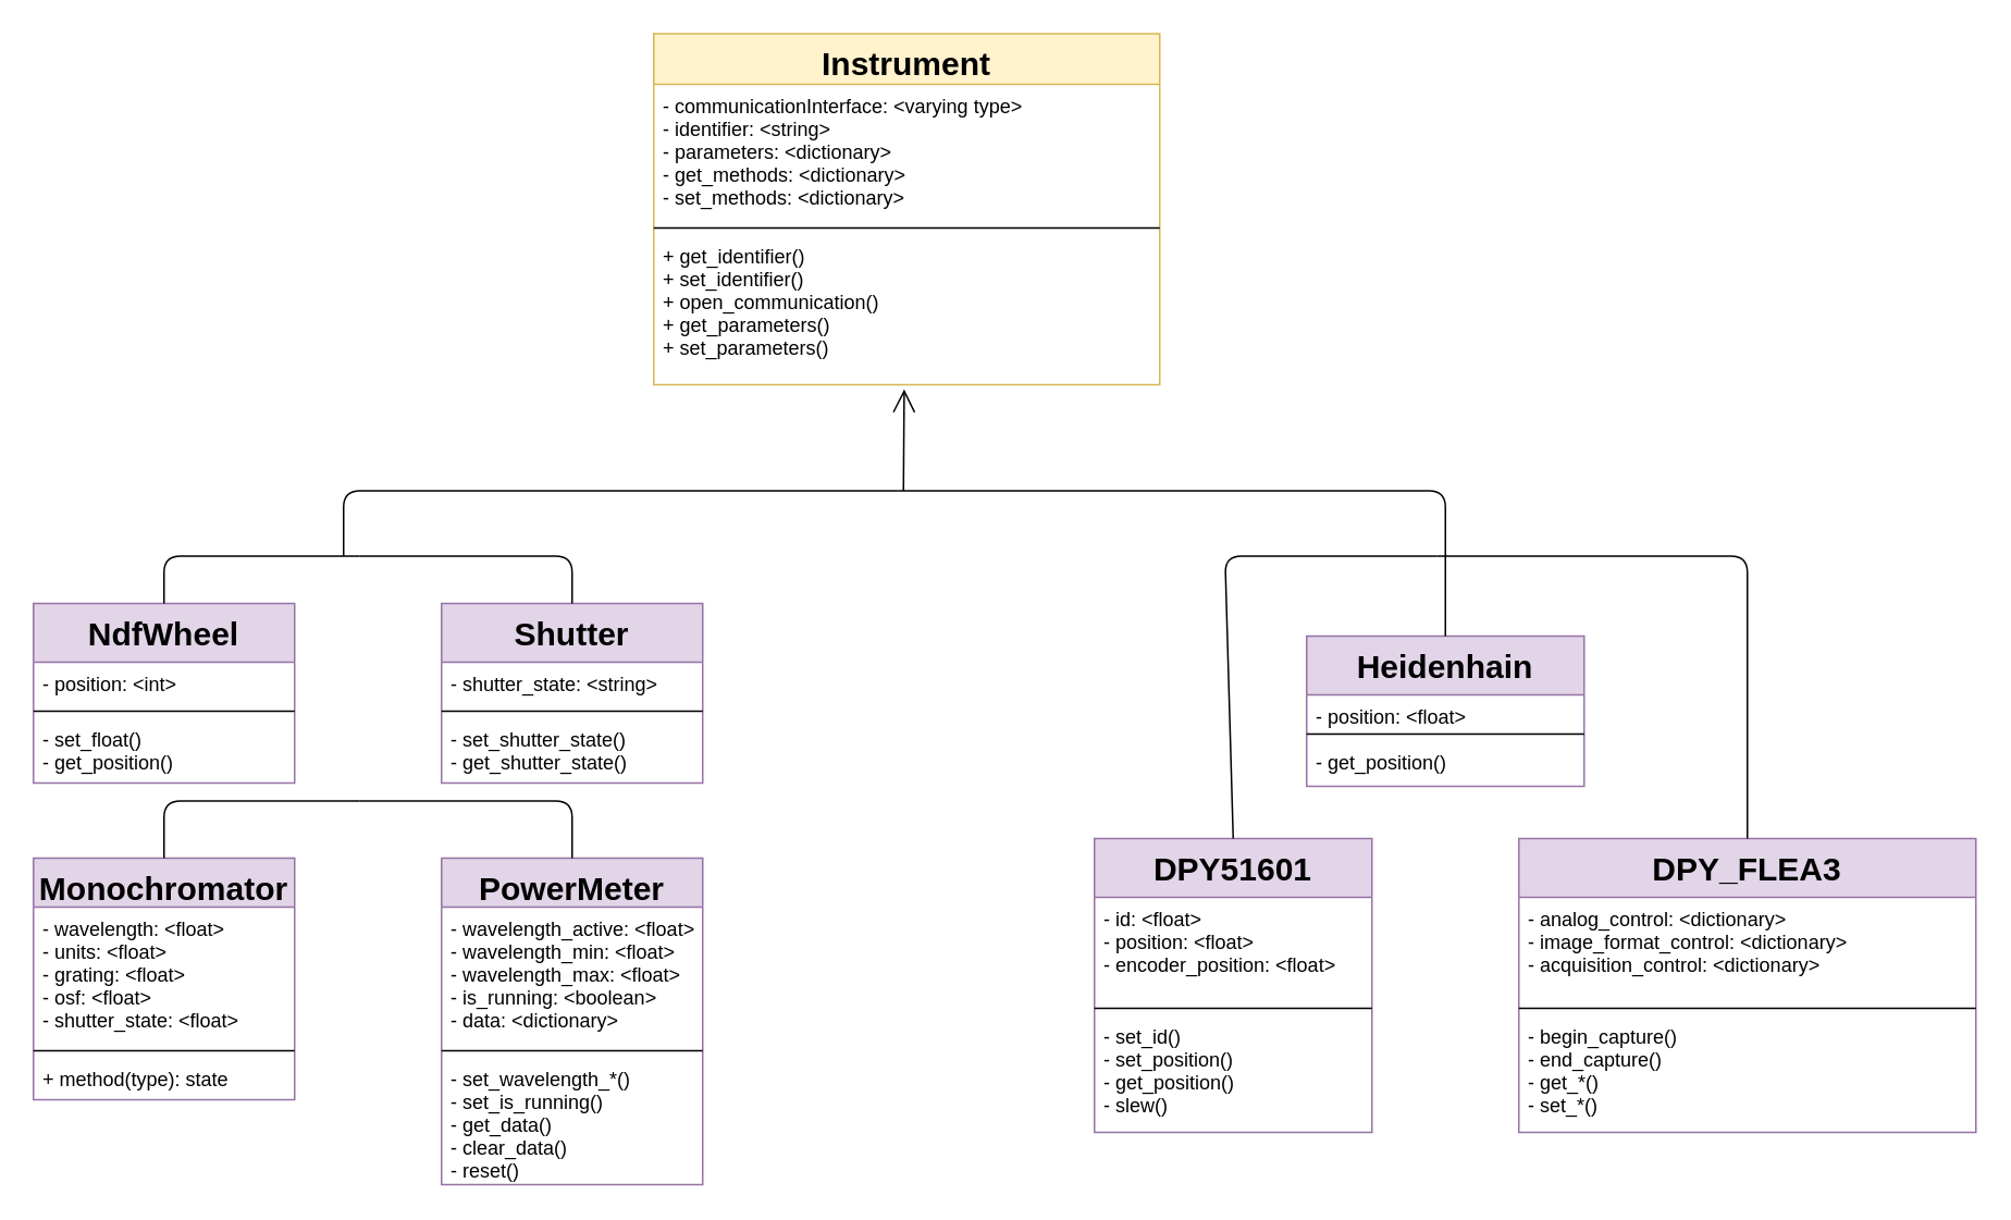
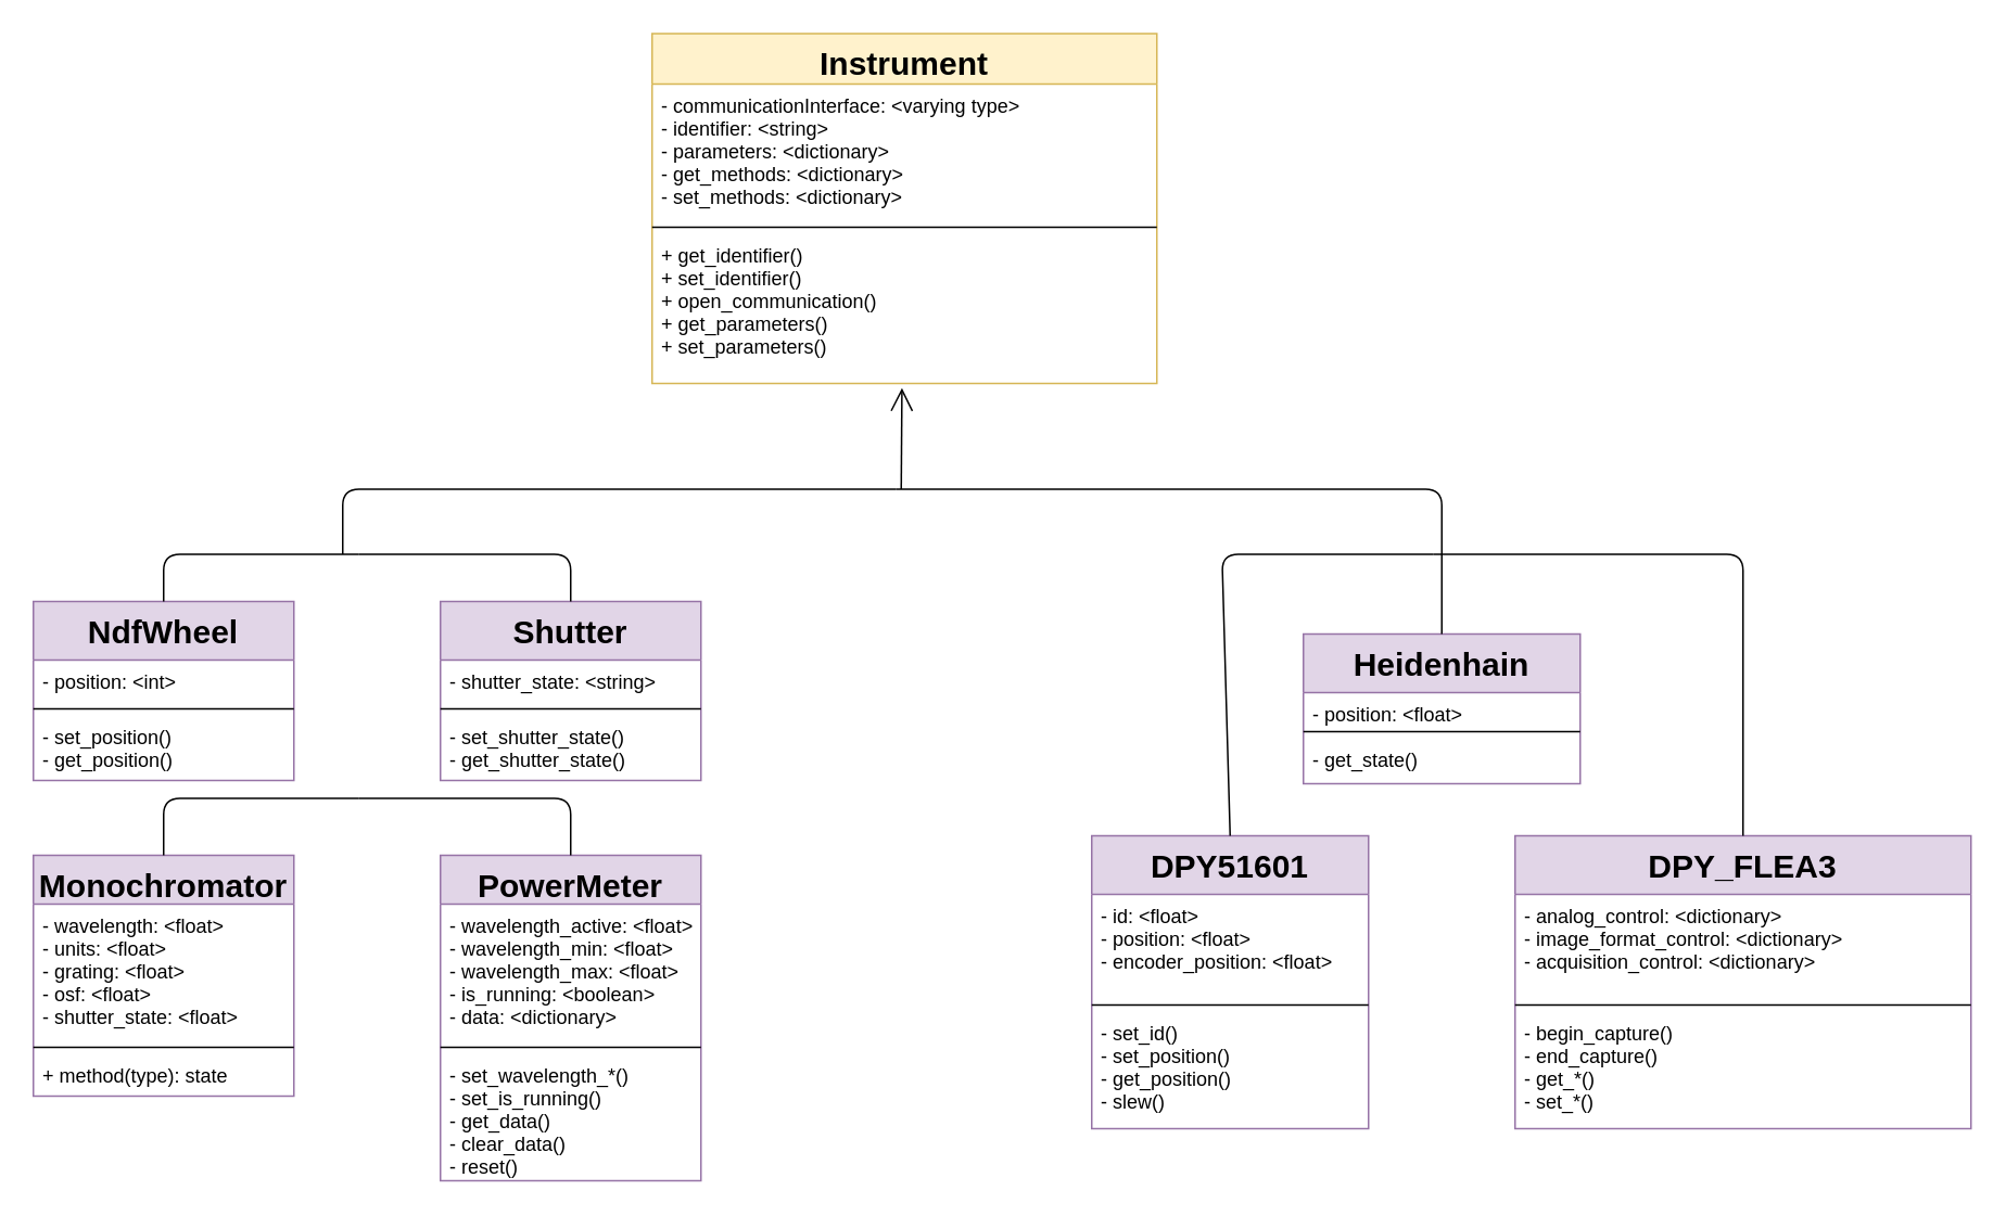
  <mxCell id="0" />
  <mxCell id="1" parent="0" />
  <mxCell id="2" value="Instrument&#10;" style="swimlane;fontStyle=1;align=center;verticalAlign=top;childLayout=stackLayout;horizontal=1;startSize=31;horizontalStack=0;resizeParent=1;resizeParentMax=0;resizeLast=0;collapsible=1;marginBottom=0;fillColor=#fff2cc;strokeColor=#d6b656;fontSize=20;" parent="1" vertex="1"><mxGeometry x="400" y="20" width="310" height="215" as="geometry" /></mxCell>
  <mxCell id="3" value="- communicationInterface: &lt;varying type&gt;&#10;- identifier: &lt;string&gt;&#10;- parameters: &lt;dictionary&gt;&#10;- get_methods: &lt;dictionary&gt;&#10;- set_methods: &lt;dictionary&gt;" style="text;strokeColor=none;fillColor=none;align=left;verticalAlign=top;spacingLeft=4;spacingRight=4;overflow=hidden;rotatable=0;points=[[0,0.5],[1,0.5]];portConstraint=eastwest;" parent="2" vertex="1"><mxGeometry y="31" width="310" height="84" as="geometry" /></mxCell>
  <mxCell id="4" value="" style="line;strokeWidth=1;fillColor=none;align=left;verticalAlign=middle;spacingTop=-1;spacingLeft=3;spacingRight=3;rotatable=0;labelPosition=right;points=[];portConstraint=eastwest;" parent="2" vertex="1"><mxGeometry y="115" width="310" height="8" as="geometry" /></mxCell>
  <mxCell id="5" value="+ get_identifier()&#10;+ set_identifier()&#10;+ open_communication()&#10;+ get_parameters()&#10;+ set_parameters()" style="text;strokeColor=none;fillColor=none;align=left;verticalAlign=top;spacingLeft=4;spacingRight=4;overflow=hidden;rotatable=0;points=[[0,0.5],[1,0.5]];portConstraint=eastwest;" parent="2" vertex="1"><mxGeometry y="123" width="310" height="92" as="geometry" /></mxCell>
  <mxCell id="6" value="NdfWheel" style="swimlane;fontStyle=1;align=center;verticalAlign=top;childLayout=stackLayout;horizontal=1;startSize=36;horizontalStack=0;resizeParent=1;resizeParentMax=0;resizeLast=0;collapsible=1;marginBottom=0;fontSize=20;fillColor=#e1d5e7;strokeColor=#9673a6;" parent="1" vertex="1"><mxGeometry x="20" y="369" width="160" height="110" as="geometry" /></mxCell>
  <mxCell id="7" value="- position: &lt;int&gt;" style="text;strokeColor=none;fillColor=none;align=left;verticalAlign=top;spacingLeft=4;spacingRight=4;overflow=hidden;rotatable=0;points=[[0,0.5],[1,0.5]];portConstraint=eastwest;" parent="6" vertex="1"><mxGeometry y="36" width="160" height="26" as="geometry" /></mxCell>
  <mxCell id="8" value="" style="line;strokeWidth=1;fillColor=none;align=left;verticalAlign=middle;spacingTop=-1;spacingLeft=3;spacingRight=3;rotatable=0;labelPosition=right;points=[];portConstraint=eastwest;" parent="6" vertex="1"><mxGeometry y="62" width="160" height="8" as="geometry" /></mxCell>
- <mxCell id="9" value="- set_float()&#10;- get_position()" style="text;strokeColor=none;fillColor=none;align=left;verticalAlign=top;spacingLeft=4;spacingRight=4;overflow=hidden;rotatable=0;points=[[0,0.5],[1,0.5]];portConstraint=eastwest;" parent="6" vertex="1"><mxGeometry y="70" width="160" height="40" as="geometry" /></mxCell>
+ <mxCell id="9" value="- set_position()&#10;- get_position()" style="text;strokeColor=none;fillColor=none;align=left;verticalAlign=top;spacingLeft=4;spacingRight=4;overflow=hidden;rotatable=0;points=[[0,0.5],[1,0.5]];portConstraint=eastwest;" parent="6" vertex="1"><mxGeometry y="70" width="160" height="40" as="geometry" /></mxCell>
  <mxCell id="10" value="Shutter" style="swimlane;fontStyle=1;align=center;verticalAlign=top;childLayout=stackLayout;horizontal=1;startSize=36;horizontalStack=0;resizeParent=1;resizeParentMax=0;resizeLast=0;collapsible=1;marginBottom=0;fontSize=20;fillColor=#e1d5e7;strokeColor=#9673a6;" parent="1" vertex="1"><mxGeometry x="270" y="369" width="160" height="110" as="geometry" /></mxCell>
  <mxCell id="11" value="- shutter_state: &lt;string&gt;" style="text;strokeColor=none;fillColor=none;align=left;verticalAlign=top;spacingLeft=4;spacingRight=4;overflow=hidden;rotatable=0;points=[[0,0.5],[1,0.5]];portConstraint=eastwest;" parent="10" vertex="1"><mxGeometry y="36" width="160" height="26" as="geometry" /></mxCell>
  <mxCell id="12" value="" style="line;strokeWidth=1;fillColor=none;align=left;verticalAlign=middle;spacingTop=-1;spacingLeft=3;spacingRight=3;rotatable=0;labelPosition=right;points=[];portConstraint=eastwest;" parent="10" vertex="1"><mxGeometry y="62" width="160" height="8" as="geometry" /></mxCell>
  <mxCell id="13" value="- set_shutter_state()&#10;- get_shutter_state()" style="text;strokeColor=none;fillColor=none;align=left;verticalAlign=top;spacingLeft=4;spacingRight=4;overflow=hidden;rotatable=0;points=[[0,0.5],[1,0.5]];portConstraint=eastwest;" parent="10" vertex="1"><mxGeometry y="70" width="160" height="40" as="geometry" /></mxCell>
  <mxCell id="14" value="Monochromator" style="swimlane;fontStyle=1;align=center;verticalAlign=top;childLayout=stackLayout;horizontal=1;startSize=30;horizontalStack=0;resizeParent=1;resizeParentMax=0;resizeLast=0;collapsible=1;marginBottom=0;fontSize=20;fillColor=#e1d5e7;strokeColor=#9673a6;" parent="1" vertex="1"><mxGeometry x="20" y="525" width="160" height="148" as="geometry" /></mxCell>
  <mxCell id="15" value="- wavelength: &lt;float&gt;&#10;- units: &lt;float&gt;&#10;- grating: &lt;float&gt;&#10;- osf: &lt;float&gt;&#10;- shutter_state: &lt;float&gt;" style="text;strokeColor=none;fillColor=none;align=left;verticalAlign=top;spacingLeft=4;spacingRight=4;overflow=hidden;rotatable=0;points=[[0,0.5],[1,0.5]];portConstraint=eastwest;" parent="14" vertex="1"><mxGeometry y="30" width="160" height="84" as="geometry" /></mxCell>
  <mxCell id="16" value="" style="line;strokeWidth=1;fillColor=none;align=left;verticalAlign=middle;spacingTop=-1;spacingLeft=3;spacingRight=3;rotatable=0;labelPosition=right;points=[];portConstraint=eastwest;" parent="14" vertex="1"><mxGeometry y="114" width="160" height="8" as="geometry" /></mxCell>
  <mxCell id="17" value="+ method(type): state" style="text;strokeColor=none;fillColor=none;align=left;verticalAlign=top;spacingLeft=4;spacingRight=4;overflow=hidden;rotatable=0;points=[[0,0.5],[1,0.5]];portConstraint=eastwest;" parent="14" vertex="1"><mxGeometry y="122" width="160" height="26" as="geometry" /></mxCell>
  <mxCell id="18" value="PowerMeter" style="swimlane;fontStyle=1;align=center;verticalAlign=top;childLayout=stackLayout;horizontal=1;startSize=30;horizontalStack=0;resizeParent=1;resizeParentMax=0;resizeLast=0;collapsible=1;marginBottom=0;fontSize=20;fillColor=#e1d5e7;strokeColor=#9673a6;" parent="1" vertex="1"><mxGeometry x="270" y="525" width="160" height="200" as="geometry" /></mxCell>
  <mxCell id="19" value="- wavelength_active: &lt;float&gt;&#10;- wavelength_min: &lt;float&gt;&#10;- wavelength_max: &lt;float&gt;&#10;- is_running: &lt;boolean&gt;&#10;- data: &lt;dictionary&gt;" style="text;strokeColor=none;fillColor=none;align=left;verticalAlign=top;spacingLeft=4;spacingRight=4;overflow=hidden;rotatable=0;points=[[0,0.5],[1,0.5]];portConstraint=eastwest;" parent="18" vertex="1"><mxGeometry y="30" width="160" height="84" as="geometry" /></mxCell>
  <mxCell id="20" value="" style="line;strokeWidth=1;fillColor=none;align=left;verticalAlign=middle;spacingTop=-1;spacingLeft=3;spacingRight=3;rotatable=0;labelPosition=right;points=[];portConstraint=eastwest;" parent="18" vertex="1"><mxGeometry y="114" width="160" height="8" as="geometry" /></mxCell>
  <mxCell id="21" value="- set_wavelength_*()&#10;- set_is_running()&#10;- get_data()&#10;- clear_data()&#10;- reset()" style="text;strokeColor=none;fillColor=none;align=left;verticalAlign=top;spacingLeft=4;spacingRight=4;overflow=hidden;rotatable=0;points=[[0,0.5],[1,0.5]];portConstraint=eastwest;" parent="18" vertex="1"><mxGeometry y="122" width="160" height="78" as="geometry" /></mxCell>
  <mxCell id="22" value="" style="endArrow=none;html=1;fontSize=20;exitX=0.5;exitY=0;exitDx=0;exitDy=0;" parent="1" source="6" edge="1"><mxGeometry width="50" height="50" relative="1" as="geometry"><mxPoint x="710" y="410" as="sourcePoint" /><mxPoint x="220" y="340" as="targetPoint" /><Array as="points"><mxPoint x="100" y="340" /></Array></mxGeometry></mxCell>
  <mxCell id="23" value="" style="endArrow=none;html=1;fontSize=20;entryX=0.5;entryY=0;entryDx=0;entryDy=0;" parent="1" target="10" edge="1"><mxGeometry width="50" height="50" relative="1" as="geometry"><mxPoint x="220" y="340" as="sourcePoint" /><mxPoint x="340" y="380" as="targetPoint" /><Array as="points"><mxPoint x="350" y="340" /></Array></mxGeometry></mxCell>
  <mxCell id="24" value="" style="endArrow=none;html=1;fontSize=20;exitX=0.5;exitY=0;exitDx=0;exitDy=0;" parent="1" source="14" edge="1"><mxGeometry width="50" height="50" relative="1" as="geometry"><mxPoint x="490" y="420" as="sourcePoint" /><mxPoint x="220" y="490" as="targetPoint" /><Array as="points"><mxPoint x="100" y="490" /></Array></mxGeometry></mxCell>
  <mxCell id="25" value="" style="endArrow=none;html=1;fontSize=20;exitX=0.5;exitY=0;exitDx=0;exitDy=0;" parent="1" source="18" edge="1"><mxGeometry width="50" height="50" relative="1" as="geometry"><mxPoint x="310" y="520" as="sourcePoint" /><mxPoint x="220" y="490" as="targetPoint" /><Array as="points"><mxPoint x="350" y="490" /></Array></mxGeometry></mxCell>
  <mxCell id="26" value="DPY51601" style="swimlane;fontStyle=1;align=center;verticalAlign=top;childLayout=stackLayout;horizontal=1;startSize=36;horizontalStack=0;resizeParent=1;resizeParentMax=0;resizeLast=0;collapsible=1;marginBottom=0;fontSize=20;fillColor=#e1d5e7;strokeColor=#9673a6;" vertex="1" parent="1"><mxGeometry x="670" y="513" width="170" height="180" as="geometry" /></mxCell>
  <mxCell id="27" value="- id: &lt;float&gt;&#10;- position: &lt;float&gt;&#10;- encoder_position: &lt;float&gt;" style="text;strokeColor=none;fillColor=none;align=left;verticalAlign=top;spacingLeft=4;spacingRight=4;overflow=hidden;rotatable=0;points=[[0,0.5],[1,0.5]];portConstraint=eastwest;" vertex="1" parent="26"><mxGeometry y="36" width="170" height="64" as="geometry" /></mxCell>
  <mxCell id="28" value="" style="line;strokeWidth=1;fillColor=none;align=left;verticalAlign=middle;spacingTop=-1;spacingLeft=3;spacingRight=3;rotatable=0;labelPosition=right;points=[];portConstraint=eastwest;" vertex="1" parent="26"><mxGeometry y="100" width="170" height="8" as="geometry" /></mxCell>
  <mxCell id="29" value="- set_id()&#10;- set_position()&#10;- get_position()&#10;- slew()" style="text;strokeColor=none;fillColor=none;align=left;verticalAlign=top;spacingLeft=4;spacingRight=4;overflow=hidden;rotatable=0;points=[[0,0.5],[1,0.5]];portConstraint=eastwest;" vertex="1" parent="26"><mxGeometry y="108" width="170" height="72" as="geometry" /></mxCell>
  <mxCell id="30" value="DPY_FLEA3" style="swimlane;fontStyle=1;align=center;verticalAlign=top;childLayout=stackLayout;horizontal=1;startSize=36;horizontalStack=0;resizeParent=1;resizeParentMax=0;resizeLast=0;collapsible=1;marginBottom=0;fontSize=20;fillColor=#e1d5e7;strokeColor=#9673a6;" vertex="1" parent="1"><mxGeometry x="930" y="513" width="280" height="180" as="geometry" /></mxCell>
  <mxCell id="31" value="- analog_control: &lt;dictionary&gt;&#10;- image_format_control: &lt;dictionary&gt;&#10;- acquisition_control: &lt;dictionary&gt;" style="text;strokeColor=none;fillColor=none;align=left;verticalAlign=top;spacingLeft=4;spacingRight=4;overflow=hidden;rotatable=0;points=[[0,0.5],[1,0.5]];portConstraint=eastwest;" vertex="1" parent="30"><mxGeometry y="36" width="280" height="64" as="geometry" /></mxCell>
  <mxCell id="32" value="" style="line;strokeWidth=1;fillColor=none;align=left;verticalAlign=middle;spacingTop=-1;spacingLeft=3;spacingRight=3;rotatable=0;labelPosition=right;points=[];portConstraint=eastwest;" vertex="1" parent="30"><mxGeometry y="100" width="280" height="8" as="geometry" /></mxCell>
  <mxCell id="33" value="- begin_capture()&#10;- end_capture()&#10;- get_*()&#10;- set_*()" style="text;strokeColor=none;fillColor=none;align=left;verticalAlign=top;spacingLeft=4;spacingRight=4;overflow=hidden;rotatable=0;points=[[0,0.5],[1,0.5]];portConstraint=eastwest;" vertex="1" parent="30"><mxGeometry y="108" width="280" height="72" as="geometry" /></mxCell>
  <mxCell id="34" value="Heidenhain" style="swimlane;fontStyle=1;align=center;verticalAlign=top;childLayout=stackLayout;horizontal=1;startSize=36;horizontalStack=0;resizeParent=1;resizeParentMax=0;resizeLast=0;collapsible=1;marginBottom=0;fontSize=20;fillColor=#e1d5e7;strokeColor=#9673a6;" vertex="1" parent="1"><mxGeometry x="800" y="389" width="170" height="92" as="geometry" /></mxCell>
  <mxCell id="35" value="- position: &lt;float&gt;" style="text;strokeColor=none;fillColor=none;align=left;verticalAlign=top;spacingLeft=4;spacingRight=4;overflow=hidden;rotatable=0;points=[[0,0.5],[1,0.5]];portConstraint=eastwest;" vertex="1" parent="34"><mxGeometry y="36" width="170" height="20" as="geometry" /></mxCell>
  <mxCell id="36" value="" style="line;strokeWidth=1;fillColor=none;align=left;verticalAlign=middle;spacingTop=-1;spacingLeft=3;spacingRight=3;rotatable=0;labelPosition=right;points=[];portConstraint=eastwest;" vertex="1" parent="34"><mxGeometry y="56" width="170" height="8" as="geometry" /></mxCell>
- <mxCell id="37" value="- get_position()" style="text;strokeColor=none;fillColor=none;align=left;verticalAlign=top;spacingLeft=4;spacingRight=4;overflow=hidden;rotatable=0;points=[[0,0.5],[1,0.5]];portConstraint=eastwest;" vertex="1" parent="34"><mxGeometry y="64" width="170" height="28" as="geometry" /></mxCell>
+ <mxCell id="37" value="- get_state()" style="text;strokeColor=none;fillColor=none;align=left;verticalAlign=top;spacingLeft=4;spacingRight=4;overflow=hidden;rotatable=0;points=[[0,0.5],[1,0.5]];portConstraint=eastwest;" vertex="1" parent="34"><mxGeometry y="64" width="170" height="28" as="geometry" /></mxCell>
  <mxCell id="38" value="" style="endArrow=none;html=1;exitX=0.5;exitY=0;exitDx=0;exitDy=0;" edge="1" parent="1" source="26"><mxGeometry width="50" height="50" relative="1" as="geometry"><mxPoint x="710" y="460" as="sourcePoint" /><mxPoint x="880" y="340" as="targetPoint" /><Array as="points"><mxPoint x="750" y="340" /></Array></mxGeometry></mxCell>
  <mxCell id="39" value="" style="endArrow=none;html=1;exitX=0.5;exitY=0;exitDx=0;exitDy=0;" edge="1" parent="1" source="30"><mxGeometry width="50" height="50" relative="1" as="geometry"><mxPoint x="1090" y="420" as="sourcePoint" /><mxPoint x="880" y="340" as="targetPoint" /><Array as="points"><mxPoint x="1070" y="340" /><mxPoint x="940" y="340" /></Array></mxGeometry></mxCell>
  <mxCell id="40" value="" style="endArrow=none;html=1;exitX=0.5;exitY=0;exitDx=0;exitDy=0;" edge="1" parent="1" source="34"><mxGeometry width="50" height="50" relative="1" as="geometry"><mxPoint x="720" y="490" as="sourcePoint" /><mxPoint x="550" y="300" as="targetPoint" /><Array as="points"><mxPoint x="885" y="300" /><mxPoint x="720" y="300" /></Array></mxGeometry></mxCell>
  <mxCell id="41" value="" style="endArrow=none;html=1;" edge="1" parent="1"><mxGeometry width="50" height="50" relative="1" as="geometry"><mxPoint x="210" y="340" as="sourcePoint" /><mxPoint x="550" y="300" as="targetPoint" /><Array as="points"><mxPoint x="210" y="300" /></Array></mxGeometry></mxCell>
  <mxCell id="42" value="" style="endArrow=open;endFill=1;endSize=12;html=1;entryX=0.495;entryY=1.03;entryDx=0;entryDy=0;entryPerimeter=0;" edge="1" parent="1" target="5"><mxGeometry width="160" relative="1" as="geometry"><mxPoint x="553" y="300" as="sourcePoint" /><mxPoint x="630" y="380" as="targetPoint" /></mxGeometry></mxCell>
